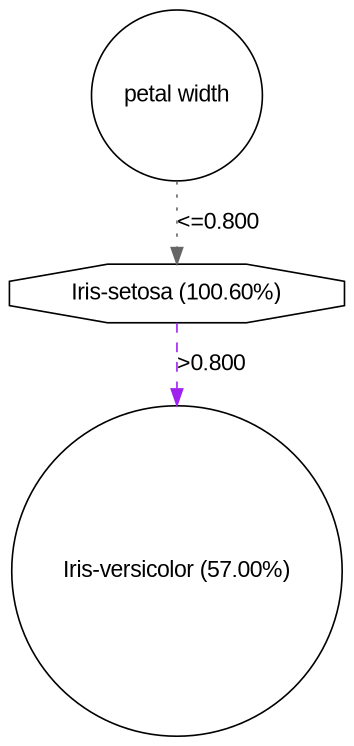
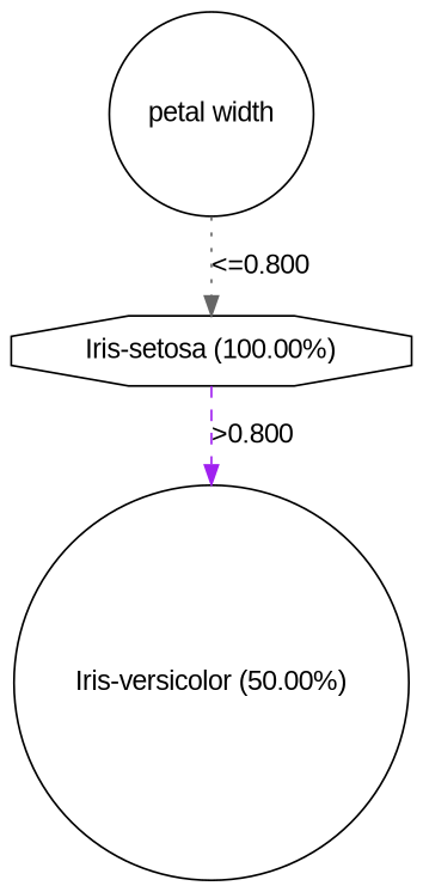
  digraph {
    fontname="Liberation Sans"
    node [fontname="Liberation Sans" shape=circle]
    edge [fontname="Liberation Sans"]
    n1 [label="petal width"]
-   n2 [label="Iris-setosa (100.60%)" shape=octagon]
-   n3 [label="Iris-versicolor (57.00%)"]
+   n2 [label="Iris-setosa (100.00%)" shape=octagon]
+   n3 [label="Iris-versicolor (50.00%)"]
    n1 -> n2 [color=gray40 label="<=0.800" style=dotted]
    n2 -> n3 [color=purple label=">0.800" style=dashed]
  }
